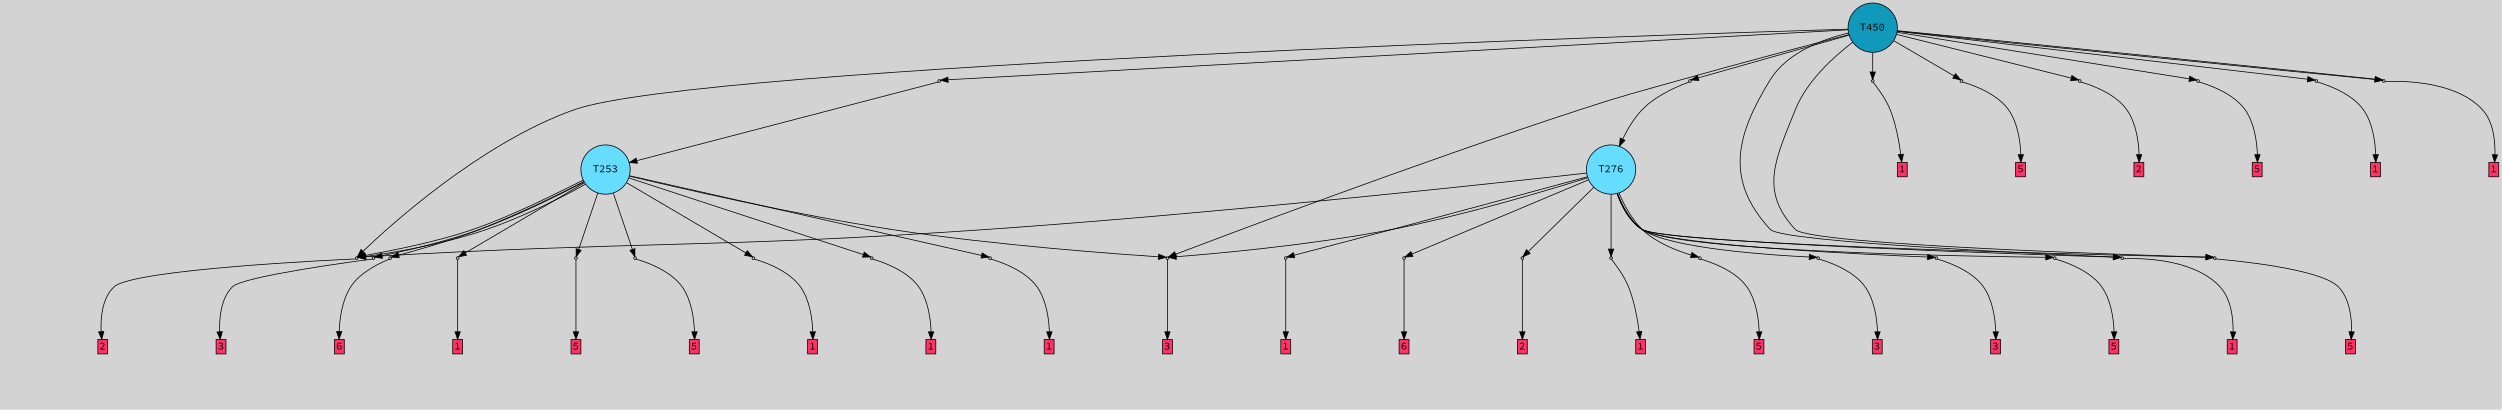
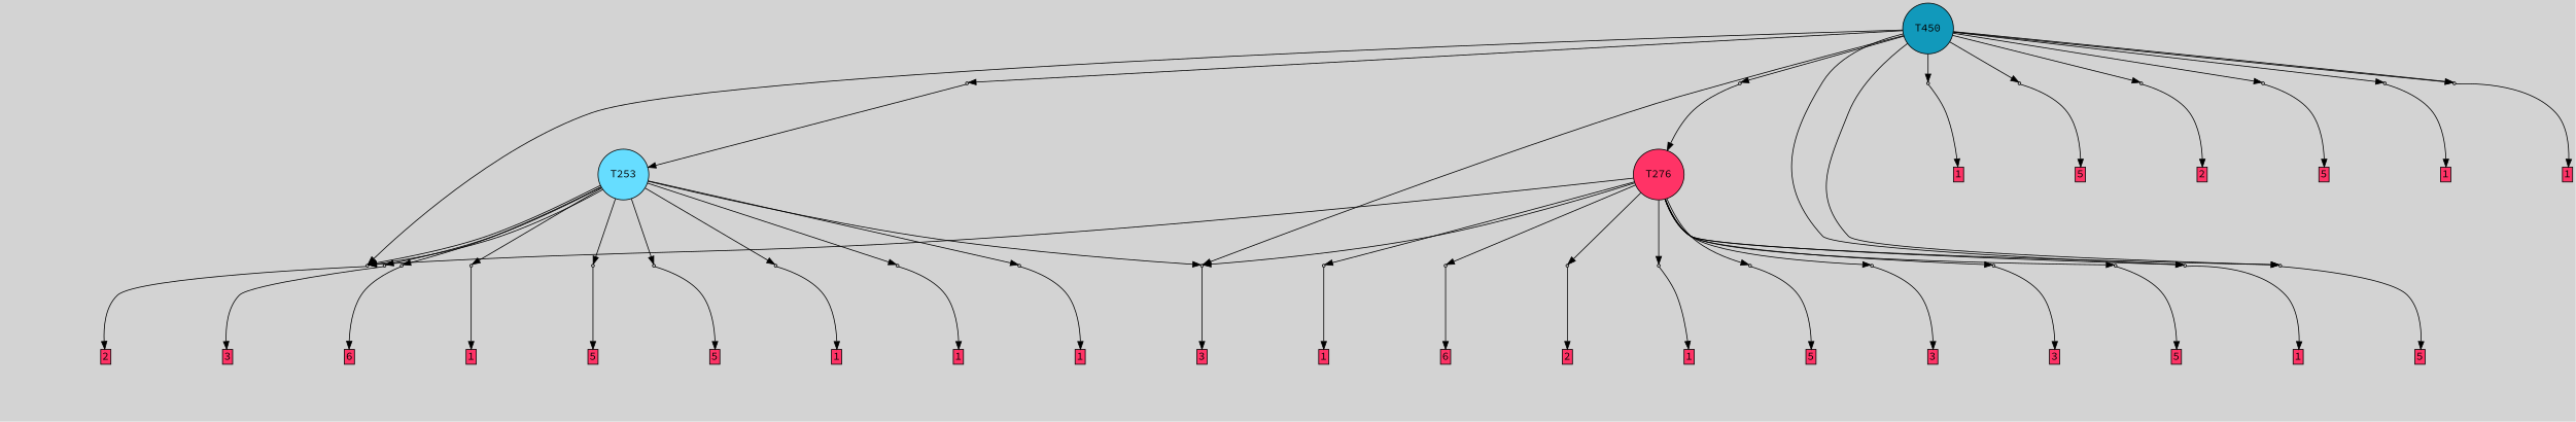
  digraph {
    bgcolor=lightgray
    fontname="Source Code Pro"
    node [shape=box style=filled fontname="Source Code Pro"]
    edge [fontname="Source Code Pro"]
    T450 [fillcolor="#1199bb" shape=circle]
    T253 [fillcolor="#66ddff" shape=circle]
    P6935 [fillcolor="#cccccc" shape=point]
    P6936 [fillcolor="#cccccc" shape=point]
    P6937 [fillcolor="#cccccc" shape=point]
    P6938 [fillcolor="#cccccc" shape=point]
    P6939 [fillcolor="#cccccc" shape=point]
    P6940 [fillcolor="#cccccc" shape=point]
    P6941 [fillcolor="#cccccc" shape=point]
    P6942 [fillcolor="#cccccc" shape=point]
    P6943 [fillcolor="#cccccc" shape=point]
    P6944 [fillcolor="#cccccc" shape=point]
-   T276 [fillcolor="#66ddff" shape=circle]
+   T276 [fillcolor="#ff3366" shape=circle]
    P6945 [fillcolor="#cccccc" shape=point]
    P6946 [fillcolor="#cccccc" shape=point]
    P6947 [fillcolor="#cccccc" shape=point]
    P6948 [fillcolor="#cccccc" shape=point]
    P6949 [fillcolor="#cccccc" shape=point]
    P6950 [fillcolor="#cccccc" shape=point]
    P6951 [fillcolor="#cccccc" shape=point]
    P6952 [fillcolor="#cccccc" shape=point]
    P6953 [fillcolor="#cccccc" shape=point]
    P6954 [fillcolor="#cccccc" shape=point]
    P6955 [fillcolor="#cccccc" shape=point]
    P6956 [fillcolor="#cccccc" shape=point]
    P6957 [fillcolor="#cccccc" shape=point]
    P6958 [fillcolor="#cccccc" shape=point]
    P6959 [fillcolor="#cccccc" shape=point]
    P6960 [fillcolor="#cccccc" shape=point]
    P6961 [fillcolor="#cccccc" shape=point]
    P6962 [fillcolor="#cccccc" shape=point]
    n32 [label="6|6&1|5#0|5&#92;n3|3&0|4#0|7&#92;n2|0&2|4#4|0&#92;n" style=invis]
    n33 [fillcolor="#ff3366" height=0 label=2 margin=0.03 width=0]
    n34 [label="5|7&1|3#4|0&#92;n5|7&0|1#4|6&#92;n1|0&1|1#4|5&#92;n8|5&2|6#3|7&#92;n" style=invis]
    n35 [fillcolor="#ff3366" height=0 label=5 margin=0.03 width=0]
    n36 [label="5|2&4|4#2|3&#92;n0|0&0|1#2|1&#92;n4|5&4|7#3|1&#92;n5|7&1|1#4|0&#92;n6|4&0|7#4|1&#92;n0|4&4|3#3|3&#92;n0|3&2|3#2|7&#92;n8|7&4|7#0|2&#92;n0|2&3|0#0|2&#92;n" style=invis]
    n37 [fillcolor="#ff3366" height=0 label=1 margin=0.03 width=0]
    n38 [label="2|0&2|6#3|2&#92;n0|7&0|6#1|7&#92;n" style=invis]
    n39 [fillcolor="#ff3366" height=0 label=1 margin=0.03 width=0]
    n40 [label="6|4&0|7#4|1&#92;n0|2&3|0#4|2&#92;n0|3&2|3#2|7&#92;n5|0&1|1#2|0&#92;n7|1&3|6#3|4&#92;n0|0&0|1#4|1&#92;n5|6&0|5#4|0&#92;n5|2&4|4#2|3&#92;n0|4&2|3#3|3&#92;n1|2&4|6#2|0&#92;n" style=invis]
    n41 [fillcolor="#ff3366" height=0 label=1 margin=0.03 width=0]
    n42 [label="8|0&2|2#1|6&#92;n" style=invis]
    n43 [fillcolor="#ff3366" height=0 label=3 margin=0.03 width=0]
    n44 [label="3|0&2|2#4|2&#92;n0|7&1|6#2|4&#92;n0|2&3|2#0|3&#92;n" style=invis]
    n45 [fillcolor="#ff3366" height=0 label=3 margin=0.03 width=0]
    n46 [label="2|1&2|1#1|3&#92;n3|0&1|7#1|5&#92;n8|3&1|2#2|6&#92;n3|2&1|3#1|0&#92;n0|1&3|1#1|4&#92;n0|3&0|6#3|3&#92;n" style=invis]
    n47 [fillcolor="#ff3366" height=0 label=6 margin=0.03 width=0]
    n48 [label="5|0&3|6#3|6&#92;n3|3&0|7#2|0&#92;n8|3&4|5#0|7&#92;n8|3&2|5#0|3&#92;n5|2&2|0#1|5&#92;n5|1&2|2#2|0&#92;n5|1&0|3#2|7&#92;n8|7&3|6#1|2&#92;n2|1&3|4#3|6&#92;n" style=invis]
    n49 [fillcolor="#ff3366" height=0 label=1 margin=0.03 width=0]
    n50 [label="1|2&2|5#1|3&#92;n4|0&2|5#4|2&#92;n" style=invis]
    n51 [fillcolor="#ff3366" height=0 label=5 margin=0.03 width=0]
    n52 [label="3|7&0|6#1|5&#92;n1|0&1|1#4|5&#92;n8|3&2|6#3|7&#92;n" style=invis]
    n53 [fillcolor="#ff3366" height=0 label=5 margin=0.03 width=0]
    n54 [label="0|6&0|6#3|3&#92;n3|0&1|7#1|5&#92;n2|1&2|3#1|3&#92;n3|2&1|3#1|0&#92;n0|6&3|1#1|4&#92;n" style=invis]
    n55 [fillcolor="#ff3366" height=0 label=6 margin=0.03 width=0]
    n56 [label="0|0&2|2#0|6&#92;n" style=invis]
    n57 [fillcolor="#ff3366" height=0 label=3 margin=0.03 width=0]
    n58 [label="5|2&4|4#2|3&#92;n0|0&0|1#2|1&#92;n6|4&0|7#4|1&#92;n0|2&3|0#0|2&#92;n4|5&4|7#3|5&#92;n0|4&4|3#3|3&#92;n0|3&2|3#2|7&#92;n5|7&4|7#0|2&#92;n5|7&1|1#4|0&#92;n" style=invis]
    n59 [fillcolor="#ff3366" height=0 label=1 margin=0.03 width=0]
    n60 [label="2|0&2|6#3|2&#92;n" style=invis]
    n61 [fillcolor="#ff3366" height=0 label=1 margin=0.03 width=0]
    n62 [label="6|6&2|7#4|7&#92;n4|0&2|2#4|2&#92;n" style=invis]
    n63 [fillcolor="#ff3366" height=0 label=5 margin=0.03 width=0]
    n64 [label="1|0&4|4#3|7&#92;n0|5&4|5#1|4&#92;n4|0&0|7#1|4&#92;n2|0&0|3#0|6&#92;n3|1&1|7#3|7&#92;n3|0&0|0#2|0&#92;n1|7&1|6#4|5&#92;n3|6&4|1#0|4&#92;n7|1&2|0#3|4&#92;n" style=invis]
    n65 [fillcolor="#ff3366" height=0 label=2 margin=0.03 width=0]
    n66 [label="5|2&4|4#2|3&#92;n0|2&3|0#4|2&#92;n0|3&2|3#2|7&#92;n5|7&1|1#2|0&#92;n0|0&0|1#2|1&#92;n5|6&0|5#4|0&#92;n0|4&2|3#3|3&#92;n6|4&0|7#4|1&#92;n1|2&4|6#2|0&#92;n" style=invis]
    n67 [fillcolor="#ff3366" height=0 label=1 margin=0.03 width=0]
    n68 [label="4|6&0|3#1|6&#92;n2|3&1|3#0|6&#92;n6|1&0|5#3|6&#92;n3|3&2|3#4|1&#92;n1|0&3|7#2|7&#92;n" style=invis]
    n69 [fillcolor="#ff3366" height=0 label=5 margin=0.03 width=0]
    n70 [label="1|5&1|6#3|0&#92;n8|4&3|5#1|0&#92;n7|5&0|1#2|7&#92;n8|4&1|2#3|0&#92;n6|0&2|7#2|3&#92;n7|6&1|5#0|4&#92;n7|2&3|3#2|3&#92;n" style=invis]
    n71 [fillcolor="#ff3366" height=0 label=3 margin=0.03 width=0]
    n72 [label="2|0&2|6#3|7&#92;n" style=invis]
    n73 [fillcolor="#ff3366" height=0 label=1 margin=0.03 width=0]
    n74 [label="7|0&1|7#1|5&#92;n3|2&1|3#1|0&#92;n0|6&0|6#4|3&#92;n" style=invis]
    n75 [label="4|0&2|5#4|1&#92;n5|0&1|2#1|5&#92;n6|6&2|7#4|1&#92;n" style=invis]
    n76 [fillcolor="#ff3366" height=0 label=5 margin=0.03 width=0]
    n77 [label="7|1&4|6#2|3&#92;n0|0&0|1#3|1&#92;n7|3&2|3#2|7&#92;n5|7&1|1#4|0&#92;n2|3&0|6#0|1&#92;n5|5&0|5#4|0&#92;n3|5&4|4#2|3&#92;n5|2&3|0#4|2&#92;n" style=invis]
    n78 [fillcolor="#ff3366" height=0 label=2 margin=0.03 width=0]
    n79 [label="1|7&2|3#0|0&#92;n1|0&3|1#3|1&#92;n8|2&2|5#1|5&#92;n5|5&2|4#1|4&#92;n" style=invis]
    n80 [fillcolor="#ff3366" height=0 label=5 margin=0.03 width=0]
    n81 [label="0|0&2|3#3|4&#92;n" style=invis]
    n82 [label="5|2&4|4#2|3&#92;n0|0&0|1#2|1&#92;n5|7&1|1#4|0&#92;n6|4&0|7#4|1&#92;n0|7&4|4#1|7&#92;n4|5&4|7#3|5&#92;n0|3&2|3#2|7&#92;n3|7&4|7#0|2&#92;n0|2&3|0#0|2&#92;n" style=invis]
    n83 [fillcolor="#ff3366" height=0 label=1 margin=0.03 width=0]
    n84 [label="6|4&0|7#4|1&#92;n0|2&3|0#4|2&#92;n0|3&2|3#2|7&#92;n5|0&1|1#2|0&#92;n7|1&3|6#3|4&#92;n0|0&0|1#2|1&#92;n5|6&0|5#4|0&#92;n0|4&2|3#3|3&#92;n5|2&4|4#2|3&#92;n1|2&4|6#2|0&#92;n" style=invis]
    n85 [fillcolor="#ff3366" height=0 label=1 margin=0.03 width=0]
    subgraph sub_1 {
      rank=same
      T450
    }
    T450 -> P6935
    T450 -> P6940
    T450 -> P6948
    T450 -> P6950
    T450 -> P6955
    T450 -> P6956
    T450 -> P6957
    T450 -> P6958
    T450 -> P6959
    T450 -> P6960
    T450 -> P6961
    T450 -> P6962
    T450 -> P6962
    T253 -> P6935
    T253 -> P6935
    T253 -> P6936
    T253 -> P6937
    T253 -> P6938
    T253 -> P6939
    T253 -> P6940
    T253 -> P6941
    T253 -> P6942
    T253 -> P6943
    T253 -> P6944
    P6935 -> n32 [style=invis]
    P6935 -> n33
    P6936 -> n34 [style=invis]
    P6936 -> n35
    P6937 -> n36 [style=invis]
    P6937 -> n37
    P6938 -> n38 [style=invis]
    P6938 -> n39
    P6939 -> n40 [style=invis]
    P6939 -> n41
    P6940 -> n42 [style=invis]
    P6940 -> n43
    P6941 -> n44 [style=invis]
    P6941 -> n45
    P6942 -> n46 [style=invis]
    P6942 -> n47
    P6943 -> n48 [style=invis]
    P6943 -> n49
    P6944 -> n50 [style=invis]
    P6944 -> n51
    T276 -> P6935
    T276 -> P6940
    T276 -> P6945
    T276 -> P6946
    T276 -> P6947
    T276 -> P6948
    T276 -> P6949
    T276 -> P6950
    T276 -> P6951
    T276 -> P6952
    T276 -> P6953
    T276 -> P6954
    P6945 -> n52 [style=invis]
    P6945 -> n53
    P6946 -> n54 [style=invis]
    P6946 -> n55
    P6947 -> n56 [style=invis]
    P6947 -> n57
    P6948 -> n58 [style=invis]
    P6948 -> n59
    P6949 -> n60 [style=invis]
    P6949 -> n61
    P6950 -> n62 [style=invis]
    P6950 -> n63
    P6951 -> n64 [style=invis]
    P6951 -> n65
    P6952 -> n66 [style=invis]
    P6952 -> n67
    P6953 -> n68 [style=invis]
    P6953 -> n69
    P6954 -> n70 [style=invis]
    P6954 -> n71
    P6955 -> n72 [style=invis]
    P6955 -> n73
    P6956 -> T253
    P6956 -> n74 [style=invis]
    P6957 -> n75 [style=invis]
    P6957 -> n76
    P6958 -> n77 [style=invis]
    P6958 -> n78
    P6959 -> n79 [style=invis]
    P6959 -> n80
    P6960 -> T276
    P6960 -> n81 [style=invis]
    P6961 -> n82 [style=invis]
    P6961 -> n83
    P6962 -> n84 [style=invis]
    P6962 -> n85
  }
